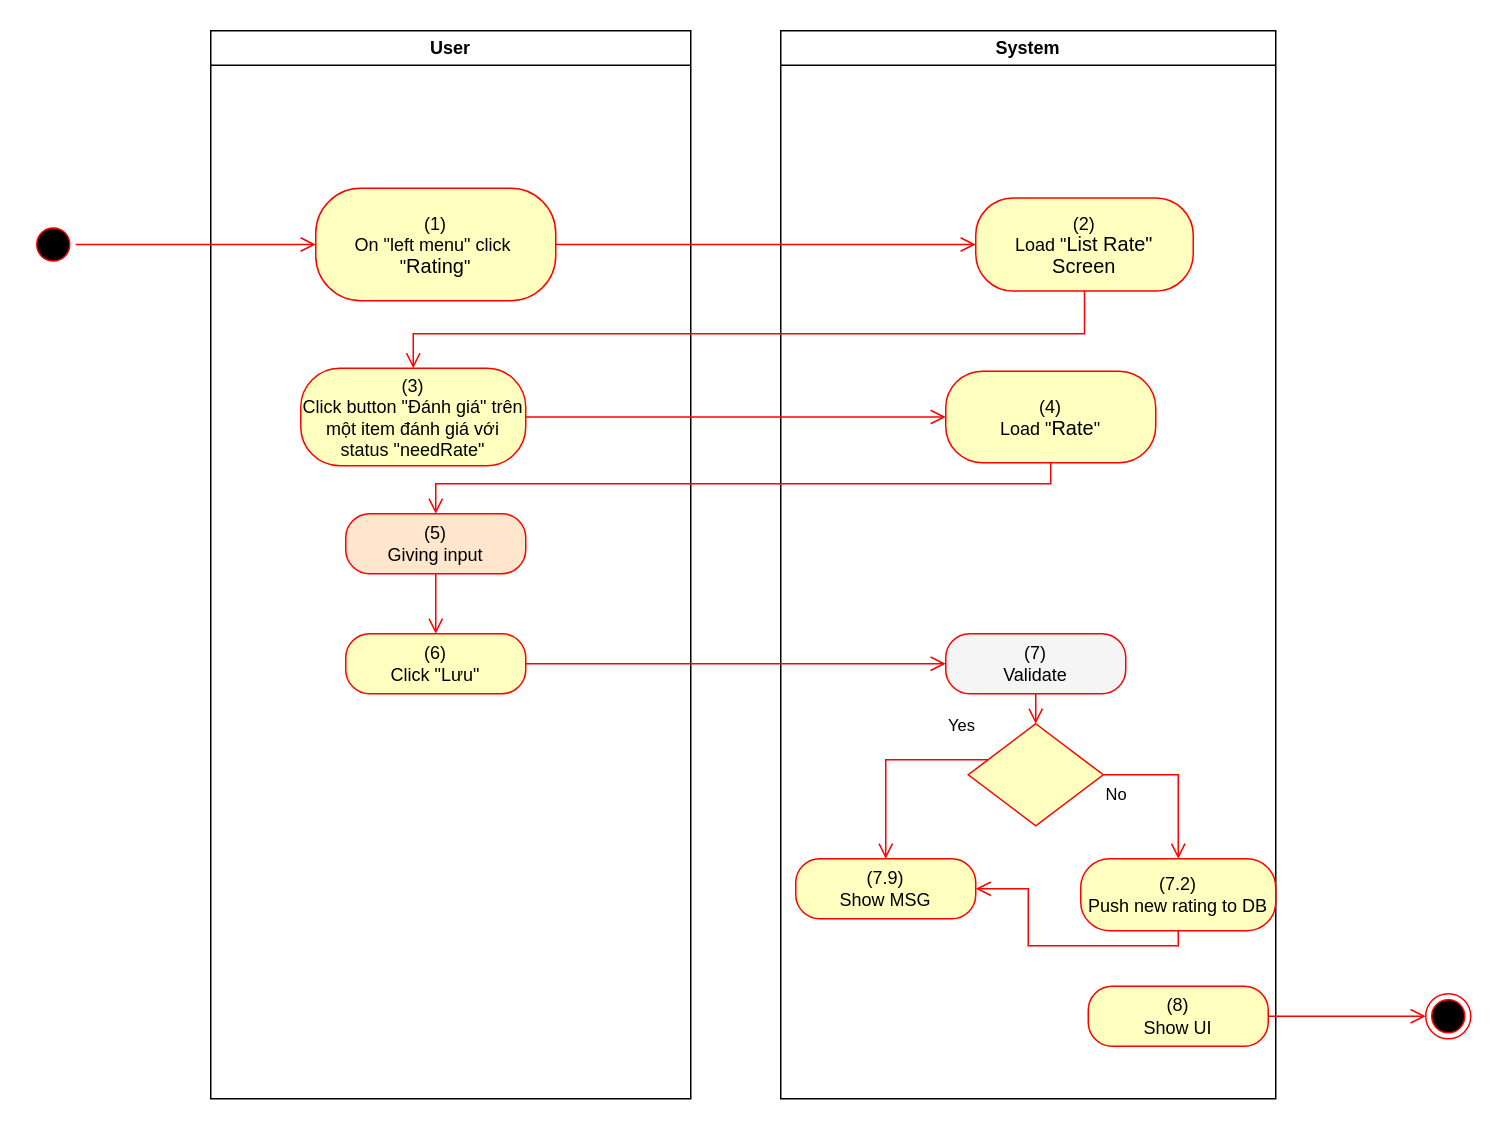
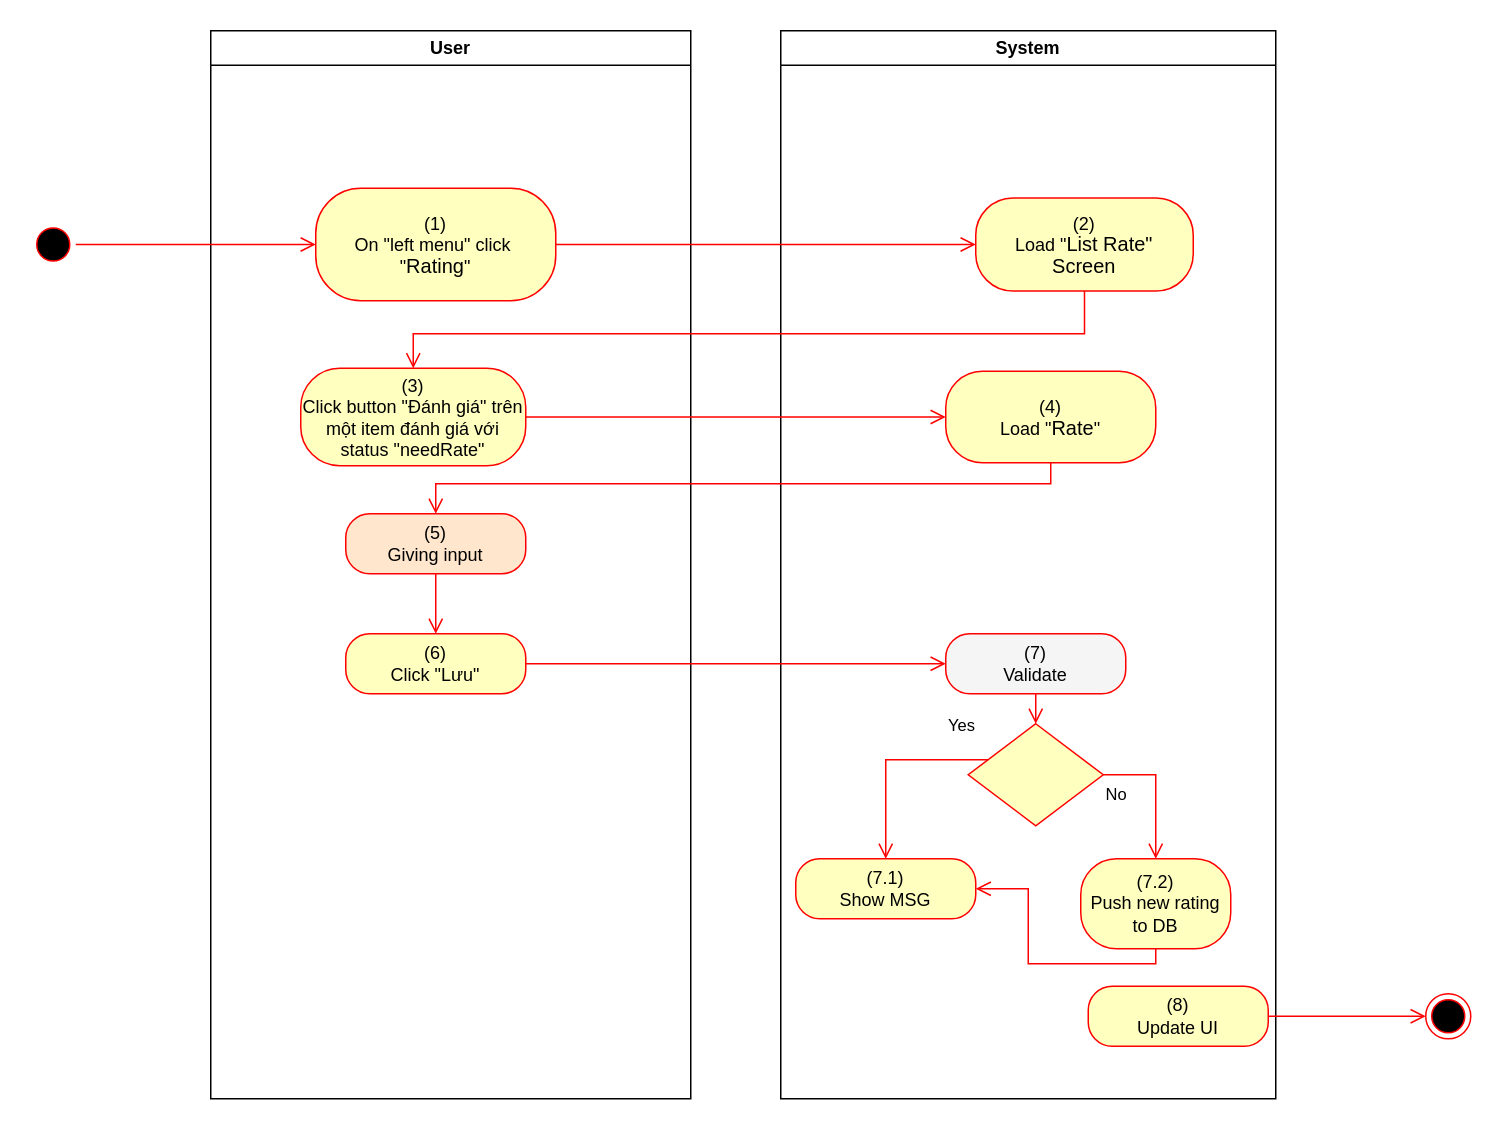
  <mxCell id="0" />
  <mxCell id="1" parent="0" />
  <mxCell id="2" value="User" style="swimlane;whiteSpace=wrap" vertex="1" parent="1"><mxGeometry x="140" y="20" width="320" height="712" as="geometry"><mxRectangle x="120" y="128" width="60" height="23" as="alternateBounds" /></mxGeometry></mxCell>
  <mxCell id="3" value="(1)&lt;br style=&quot;padding: 0px ; margin: 0px&quot;&gt;On &quot;left menu&quot; click&amp;nbsp;&lt;br style=&quot;padding: 0px ; margin: 0px&quot;&gt;&quot;&lt;span lang=&quot;EN-GB&quot; style=&quot;font-size: 10pt ; line-height: 14.267px ; font-family: &amp;#34;arial&amp;#34; , sans-serif&quot;&gt;Rating&lt;/span&gt;&quot;" style="rounded=1;whiteSpace=wrap;html=1;arcSize=40;fontColor=#000000;fillColor=#ffffc0;strokeColor=#ff0000;" vertex="1" parent="2"><mxGeometry x="70" y="105" width="160" height="75" as="geometry" /></mxCell>
  <mxCell id="4" value="(3)&lt;br&gt;Click button &quot;Đánh giá&quot; trên một item đánh giá với status &quot;needRate&quot;" style="rounded=1;whiteSpace=wrap;html=1;arcSize=40;fontColor=#000000;fillColor=#ffffc0;strokeColor=#ff0000;" vertex="1" parent="2"><mxGeometry x="60" y="225" width="150" height="65" as="geometry" /></mxCell>
  <mxCell id="5" value="(6)&lt;br&gt;Click &quot;Lưu&quot;" style="rounded=1;whiteSpace=wrap;html=1;arcSize=40;fontColor=#000000;fillColor=#ffffc0;strokeColor=#ff0000;" vertex="1" parent="2"><mxGeometry x="90" y="402" width="120" height="40" as="geometry" /></mxCell>
  <mxCell id="6" value="(5)&lt;br&gt;Giving input" style="rounded=1;whiteSpace=wrap;html=1;arcSize=40;fontColor=#000000;fillColor=#ffe6cc;strokeColor=#ff0000;" vertex="1" parent="2"><mxGeometry x="90" y="322" width="120" height="40" as="geometry" /></mxCell>
  <mxCell id="7" value="" style="edgeStyle=orthogonalEdgeStyle;html=1;verticalAlign=bottom;endArrow=open;endSize=8;strokeColor=#ff0000;rounded=0;entryX=0.5;entryY=0;entryDx=0;entryDy=0;" edge="1" parent="2" source="6" target="5"><mxGeometry relative="1" as="geometry"><mxPoint x="330" y="402" as="targetPoint" /></mxGeometry></mxCell>
  <mxCell id="8" value="System" style="swimlane;whiteSpace=wrap;startSize=23;" vertex="1" parent="1"><mxGeometry x="520" y="20" width="330" height="712" as="geometry" /></mxCell>
  <mxCell id="9" value="(2)&lt;br&gt;Load &quot;&lt;span lang=&quot;EN-GB&quot; style=&quot;font-size: 10pt ; line-height: 14.267px ; font-family: &amp;#34;arial&amp;#34; , sans-serif&quot;&gt;&lt;span lang=&quot;EN-GB&quot; style=&quot;font-size: 10pt ; line-height: 14.267px&quot;&gt;List Rate&lt;/span&gt;&quot;&lt;br&gt;Screen&lt;/span&gt;" style="rounded=1;whiteSpace=wrap;html=1;arcSize=40;fontColor=#000000;fillColor=#ffffc0;strokeColor=#ff0000;" vertex="1" parent="8"><mxGeometry x="130" y="111.5" width="145" height="62" as="geometry" /></mxCell>
  <mxCell id="10" value="(7)&lt;br&gt;Validate" style="rounded=1;whiteSpace=wrap;html=1;arcSize=40;fontColor=#000000;fillColor=#f5f5f5;strokeColor=#ff0000;" vertex="1" parent="8"><mxGeometry x="110" y="402" width="120" height="40" as="geometry" /></mxCell>
  <mxCell id="11" value="" style="edgeStyle=orthogonalEdgeStyle;html=1;verticalAlign=bottom;endArrow=open;endSize=8;strokeColor=#ff0000;rounded=0;entryX=0.5;entryY=0;entryDx=0;entryDy=0;" edge="1" parent="8" source="10" target="12"><mxGeometry relative="1" as="geometry"><mxPoint x="165" y="442" as="targetPoint" /></mxGeometry></mxCell>
  <mxCell id="12" value="" style="rhombus;whiteSpace=wrap;html=1;fillColor=#ffffc0;strokeColor=#ff0000;" vertex="1" parent="8"><mxGeometry x="125" y="462" width="90" height="68" as="geometry" /></mxCell>
  <mxCell id="13" value="No" style="edgeStyle=orthogonalEdgeStyle;html=1;align=left;verticalAlign=top;endArrow=open;endSize=8;strokeColor=#ff0000;rounded=0;exitX=1;exitY=0.5;exitDx=0;exitDy=0;" edge="1" parent="8" source="12" target="14"><mxGeometry x="-1" relative="1" as="geometry"><mxPoint x="170" y="552" as="targetPoint" /></mxGeometry></mxCell>
- <mxCell id="14" value="(7.2)&lt;br&gt;Push new rating to DB" style="rounded=1;whiteSpace=wrap;html=1;arcSize=40;fontColor=#000000;fillColor=#ffffc0;strokeColor=#ff0000;" vertex="1" parent="8"><mxGeometry x="200" y="552" width="130" height="48" as="geometry" /></mxCell>
- <mxCell id="15" value="(8)&lt;br&gt;Show UI" style="rounded=1;whiteSpace=wrap;html=1;arcSize=40;fontColor=#000000;fillColor=#ffffc0;strokeColor=#ff0000;" vertex="1" parent="8"><mxGeometry x="205" y="637" width="120" height="40" as="geometry" /></mxCell>
+ <mxCell id="14" value="(7.2)&lt;br&gt;Push new rating to DB" style="rounded=1;whiteSpace=wrap;html=1;arcSize=40;fontColor=#000000;fillColor=#ffffc0;strokeColor=#ff0000;" vertex="1" parent="8"><mxGeometry x="200" y="552" width="100" height="60" as="geometry" /></mxCell>
+ <mxCell id="15" value="(8)&lt;br&gt;Update UI" style="rounded=1;whiteSpace=wrap;html=1;arcSize=40;fontColor=#000000;fillColor=#ffffc0;strokeColor=#ff0000;" vertex="1" parent="8"><mxGeometry x="205" y="637" width="120" height="40" as="geometry" /></mxCell>
  <mxCell id="16" value="" style="edgeStyle=orthogonalEdgeStyle;html=1;verticalAlign=bottom;endArrow=open;endSize=8;strokeColor=#ff0000;rounded=0;exitX=0.5;exitY=1;exitDx=0;exitDy=0;" edge="1" parent="8" source="14" target="17"><mxGeometry relative="1" as="geometry"><mxPoint x="170" y="642" as="targetPoint" /></mxGeometry></mxCell>
- <mxCell id="17" value="(7.9)&lt;br&gt;Show MSG" style="rounded=1;whiteSpace=wrap;html=1;arcSize=40;fontColor=#000000;fillColor=#ffffc0;strokeColor=#ff0000;" vertex="1" parent="8"><mxGeometry x="10" y="552" width="120" height="40" as="geometry" /></mxCell>
+ <mxCell id="17" value="(7.1)&lt;br&gt;Show MSG" style="rounded=1;whiteSpace=wrap;html=1;arcSize=40;fontColor=#000000;fillColor=#ffffc0;strokeColor=#ff0000;" vertex="1" parent="8"><mxGeometry x="10" y="552" width="120" height="40" as="geometry" /></mxCell>
  <mxCell id="18" value="Yes" style="edgeStyle=orthogonalEdgeStyle;html=1;align=left;verticalAlign=bottom;endArrow=open;endSize=8;strokeColor=#ff0000;rounded=0;entryX=0.5;entryY=0;entryDx=0;entryDy=0;" edge="1" parent="8" source="12" target="17"><mxGeometry x="-0.579" y="-14" relative="1" as="geometry"><mxPoint x="70" y="552" as="targetPoint" /><Array as="points"><mxPoint x="70" y="486" /></Array><mxPoint as="offset" /></mxGeometry></mxCell>
  <mxCell id="19" value="(4)&lt;br&gt;Load &quot;&lt;span lang=&quot;EN-GB&quot; style=&quot;font-size: 10.0pt ; line-height: 107% ; font-family: &amp;#34;arial&amp;#34; , sans-serif&quot;&gt;Rate&lt;/span&gt;&quot;" style="rounded=1;whiteSpace=wrap;html=1;arcSize=40;fontColor=#000000;fillColor=#ffffc0;strokeColor=#ff0000;" vertex="1" parent="8"><mxGeometry x="110" y="227" width="140" height="61" as="geometry" /></mxCell>
  <mxCell id="20" value="" style="ellipse;html=1;shape=startState;fillColor=#000000;strokeColor=#ff0000;" vertex="1" parent="1"><mxGeometry x="20" y="147.5" width="30" height="30" as="geometry" /></mxCell>
  <mxCell id="21" value="" style="edgeStyle=orthogonalEdgeStyle;html=1;verticalAlign=bottom;endArrow=open;endSize=8;strokeColor=#ff0000;rounded=0;entryX=0;entryY=0.5;entryDx=0;entryDy=0;" edge="1" parent="1" source="20" target="3"><mxGeometry relative="1" as="geometry"><mxPoint x="200" y="145" as="targetPoint" /></mxGeometry></mxCell>
  <mxCell id="22" value="" style="edgeStyle=orthogonalEdgeStyle;html=1;verticalAlign=bottom;endArrow=open;endSize=8;strokeColor=#ff0000;rounded=0;entryX=0;entryY=0.5;entryDx=0;entryDy=0;" edge="1" parent="1" source="3" target="9"><mxGeometry relative="1" as="geometry"><mxPoint x="600" y="163" as="targetPoint" /></mxGeometry></mxCell>
  <mxCell id="23" value="" style="edgeStyle=orthogonalEdgeStyle;html=1;verticalAlign=bottom;endArrow=open;endSize=8;strokeColor=#ff0000;rounded=0;entryX=0.5;entryY=0;entryDx=0;entryDy=0;" edge="1" parent="1" source="9" target="4"><mxGeometry relative="1" as="geometry"><mxPoint x="685" y="242" as="targetPoint" /><Array as="points"><mxPoint x="723" y="222" /><mxPoint x="275" y="222" /></Array></mxGeometry></mxCell>
  <mxCell id="24" value="" style="edgeStyle=orthogonalEdgeStyle;html=1;verticalAlign=bottom;endArrow=open;endSize=8;strokeColor=#ff0000;rounded=0;entryX=0;entryY=0.5;entryDx=0;entryDy=0;" edge="1" parent="1" source="5" target="10"><mxGeometry relative="1" as="geometry"><mxPoint x="280" y="462" as="targetPoint" /></mxGeometry></mxCell>
  <mxCell id="25" value="" style="ellipse;html=1;shape=endState;fillColor=#000000;strokeColor=#ff0000;" vertex="1" parent="1"><mxGeometry x="950" y="662" width="30" height="30" as="geometry" /></mxCell>
  <mxCell id="26" value="" style="edgeStyle=orthogonalEdgeStyle;html=1;verticalAlign=bottom;endArrow=open;endSize=8;strokeColor=#ff0000;rounded=0;exitX=1;exitY=0.5;exitDx=0;exitDy=0;entryX=0;entryY=0.5;entryDx=0;entryDy=0;" edge="1" parent="1" source="15" target="25"><mxGeometry relative="1" as="geometry"><mxPoint x="820" y="652" as="targetPoint" /><mxPoint x="820" y="592" as="sourcePoint" /></mxGeometry></mxCell>
  <mxCell id="27" value="" style="edgeStyle=orthogonalEdgeStyle;html=1;verticalAlign=bottom;endArrow=open;endSize=8;strokeColor=#ff0000;rounded=0;entryX=0;entryY=0.5;entryDx=0;entryDy=0;" edge="1" parent="1" source="4" target="19"><mxGeometry relative="1" as="geometry"><mxPoint x="280" y="355" as="targetPoint" /></mxGeometry></mxCell>
  <mxCell id="28" value="" style="edgeStyle=orthogonalEdgeStyle;html=1;verticalAlign=bottom;endArrow=open;endSize=8;strokeColor=#ff0000;rounded=0;entryX=0.5;entryY=0;entryDx=0;entryDy=0;" edge="1" parent="1" source="19" target="6"><mxGeometry relative="1" as="geometry"><mxPoint x="690" y="352" as="targetPoint" /><Array as="points"><mxPoint x="700" y="322" /><mxPoint x="290" y="322" /></Array></mxGeometry></mxCell>
